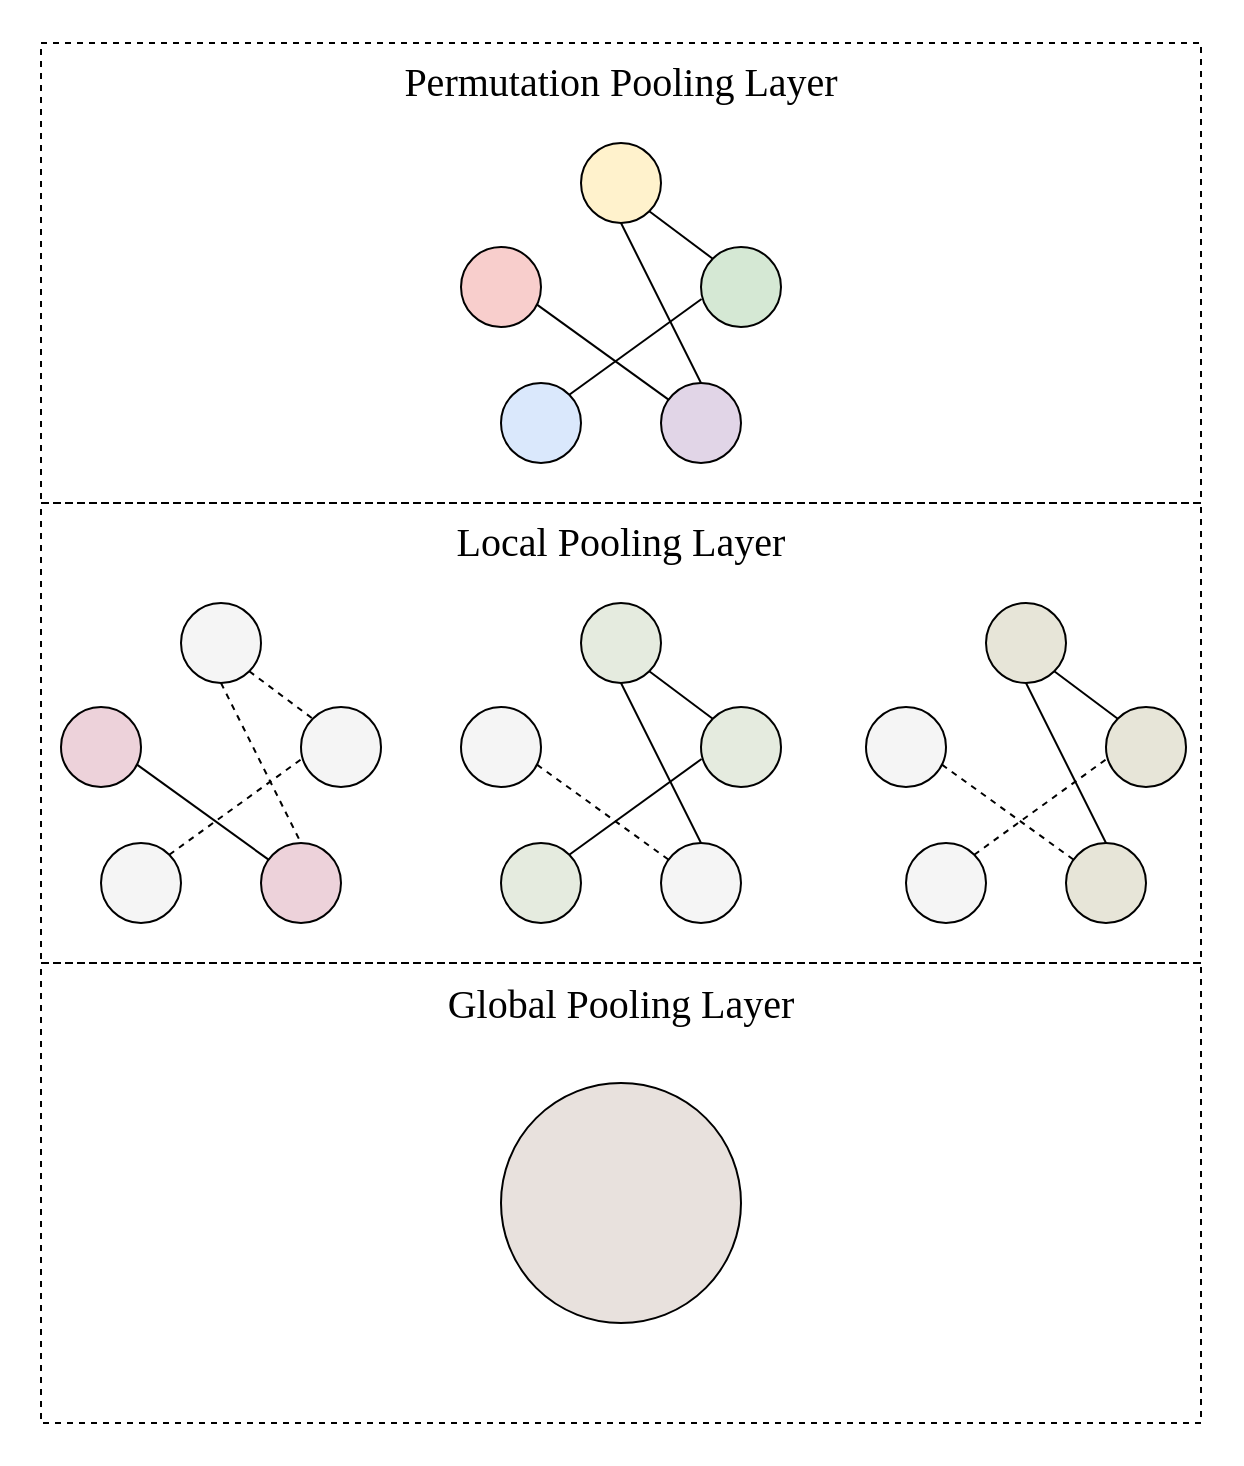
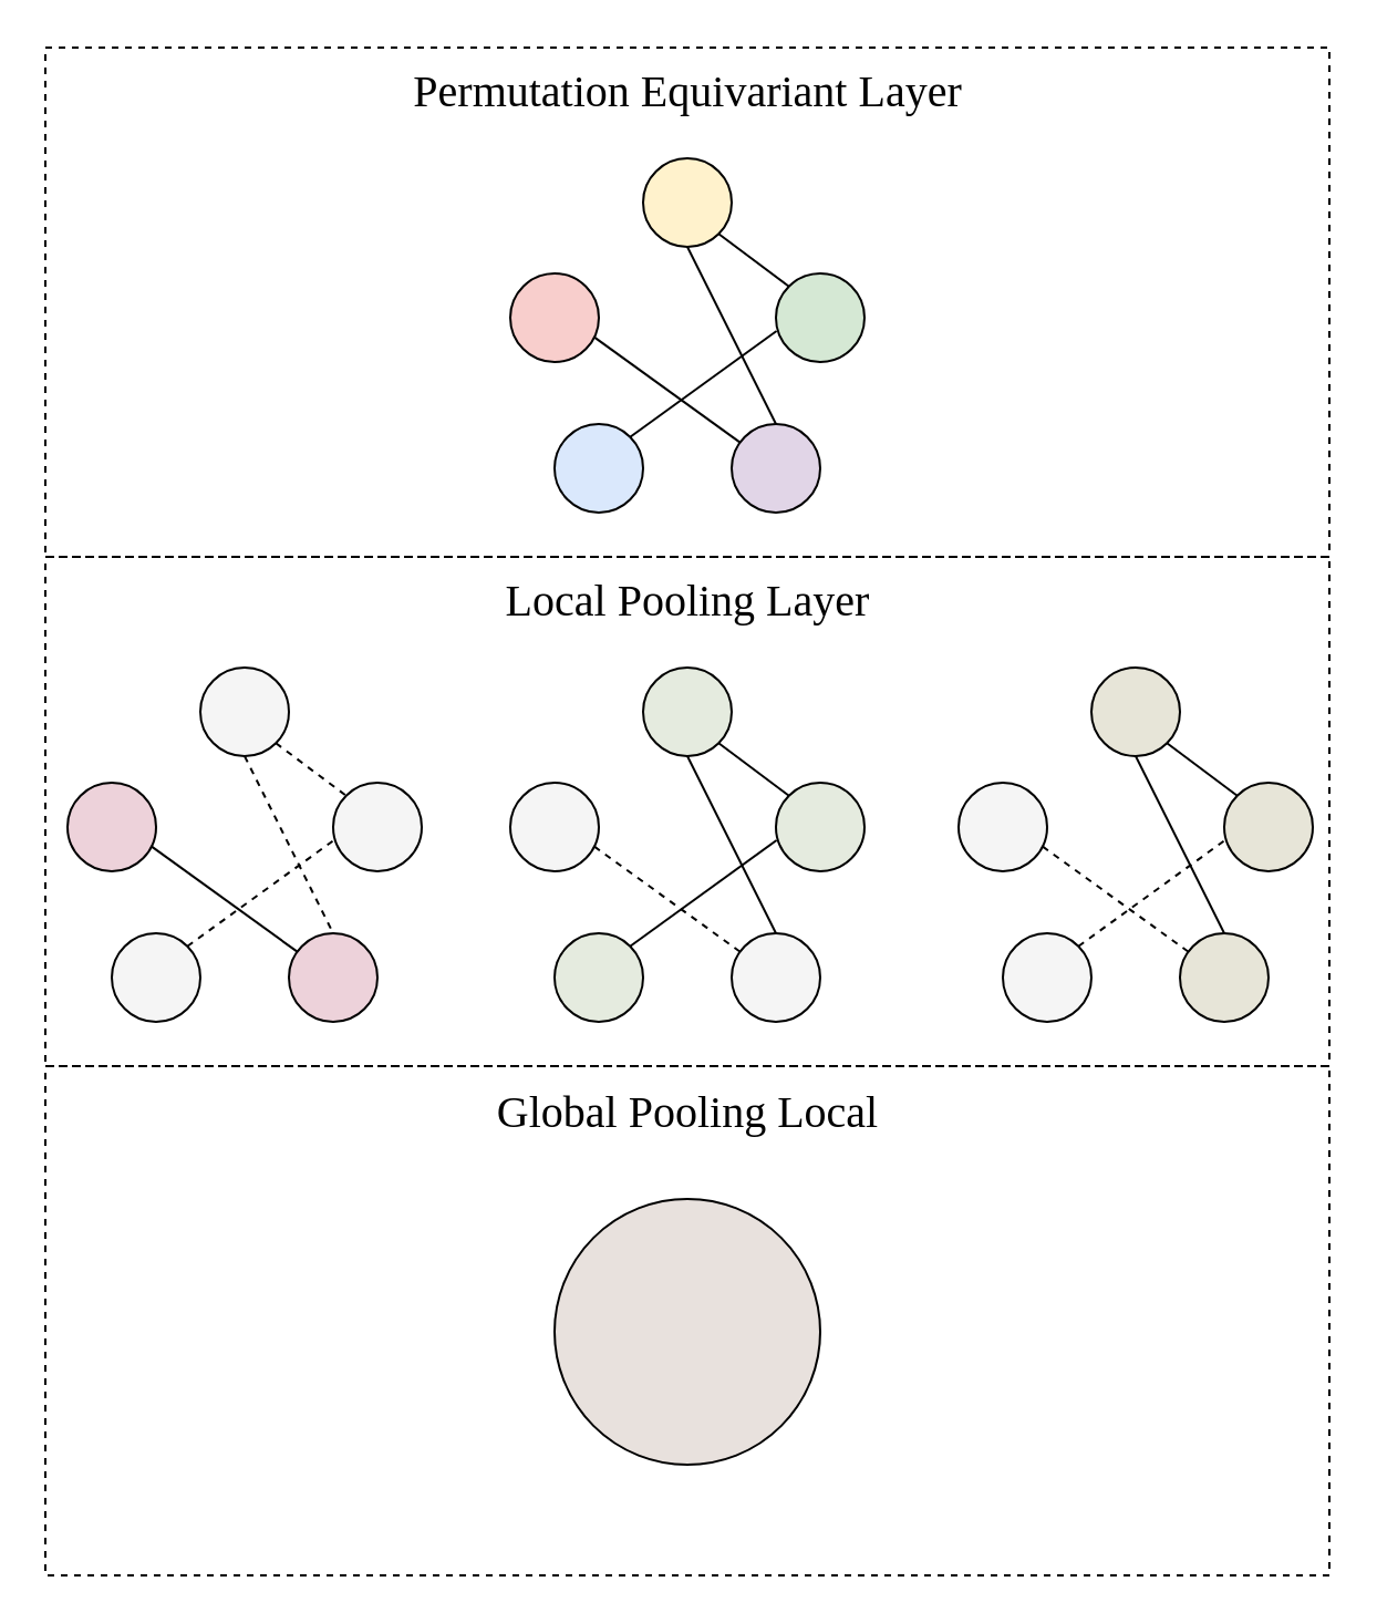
  <mxCell id="0" />
  <mxCell id="1" parent="0" />
  <mxCell id="2" value="" style="rounded=0;whiteSpace=wrap;html=1;fillColor=none;dashed=1;" vertex="1" parent="1"><mxGeometry x="20" y="481" width="580" height="230" as="geometry" /></mxCell>
  <mxCell id="3" value="" style="rounded=0;whiteSpace=wrap;html=1;fillColor=none;dashed=1;" vertex="1" parent="1"><mxGeometry x="20" y="251" width="580" height="230" as="geometry" /></mxCell>
  <mxCell id="4" value="" style="ellipse;whiteSpace=wrap;html=1;aspect=fixed;fillColor=#e5ebdf;strokeColor=#000000;" vertex="1" parent="1"><mxGeometry x="290" y="301" width="40" height="40" as="geometry" /></mxCell>
  <mxCell id="5" value="" style="ellipse;whiteSpace=wrap;html=1;aspect=fixed;fillColor=#f5f5f5;strokeColor=#000000;fontColor=#333333;" vertex="1" parent="1"><mxGeometry x="230" y="353" width="40" height="40" as="geometry" /></mxCell>
  <mxCell id="6" value="" style="ellipse;whiteSpace=wrap;html=1;aspect=fixed;fillColor=#e5ebdf;strokeColor=#000000;" vertex="1" parent="1"><mxGeometry x="350" y="353" width="40" height="40" as="geometry" /></mxCell>
  <mxCell id="7" value="" style="ellipse;whiteSpace=wrap;html=1;aspect=fixed;fillColor=#e5ebdf;strokeColor=#000000;" vertex="1" parent="1"><mxGeometry x="250" y="421" width="40" height="40" as="geometry" /></mxCell>
  <mxCell id="8" value="" style="ellipse;whiteSpace=wrap;html=1;aspect=fixed;fillColor=#f5f5f5;strokeColor=#000000;fontColor=#333333;" vertex="1" parent="1"><mxGeometry x="330" y="421" width="40" height="40" as="geometry" /></mxCell>
  <mxCell id="9" value="" style="endArrow=none;html=1;rounded=0;exitX=1;exitY=0;exitDx=0;exitDy=0;entryX=0.007;entryY=0.65;entryDx=0;entryDy=0;entryPerimeter=0;strokeColor=#000000;" edge="1" parent="1" source="7" target="6"><mxGeometry width="50" height="50" relative="1" as="geometry"><mxPoint x="300" y="451" as="sourcePoint" /><mxPoint x="340" y="451" as="targetPoint" /></mxGeometry></mxCell>
  <mxCell id="10" value="" style="endArrow=none;html=1;rounded=0;exitX=0.95;exitY=0.721;exitDx=0;exitDy=0;exitPerimeter=0;dashed=1;strokeColor=#000000;" edge="1" parent="1" source="5" target="8"><mxGeometry width="50" height="50" relative="1" as="geometry"><mxPoint x="280" y="431" as="sourcePoint" /><mxPoint x="306" y="345" as="targetPoint" /></mxGeometry></mxCell>
  <mxCell id="11" value="" style="endArrow=none;html=1;rounded=0;exitX=1;exitY=1;exitDx=0;exitDy=0;entryX=0;entryY=0;entryDx=0;entryDy=0;strokeColor=#000000;" edge="1" parent="1" source="4" target="6"><mxGeometry width="50" height="50" relative="1" as="geometry"><mxPoint x="274" y="369" as="sourcePoint" /><mxPoint x="305" y="344" as="targetPoint" /></mxGeometry></mxCell>
  <mxCell id="12" value="" style="endArrow=none;html=1;rounded=0;exitX=0.5;exitY=1;exitDx=0;exitDy=0;entryX=0.5;entryY=0;entryDx=0;entryDy=0;strokeColor=#000000;" edge="1" parent="1" source="4" target="8"><mxGeometry width="50" height="50" relative="1" as="geometry"><mxPoint x="334" y="345" as="sourcePoint" /><mxPoint x="366" y="369" as="targetPoint" /></mxGeometry></mxCell>
  <mxCell id="13" value="" style="ellipse;whiteSpace=wrap;html=1;aspect=fixed;fillColor=#e7e5d8;strokeColor=#000000;" vertex="1" parent="1"><mxGeometry x="492.5" y="301" width="40" height="40" as="geometry" /></mxCell>
  <mxCell id="14" value="" style="ellipse;whiteSpace=wrap;html=1;aspect=fixed;fillColor=#f5f5f5;strokeColor=#000000;fontColor=#333333;" vertex="1" parent="1"><mxGeometry x="432.5" y="353" width="40" height="40" as="geometry" /></mxCell>
  <mxCell id="15" value="" style="ellipse;whiteSpace=wrap;html=1;aspect=fixed;fillColor=#e7e5d8;strokeColor=#000000;" vertex="1" parent="1"><mxGeometry x="552.5" y="353" width="40" height="40" as="geometry" /></mxCell>
  <mxCell id="16" value="" style="ellipse;whiteSpace=wrap;html=1;aspect=fixed;fillColor=#f5f5f5;strokeColor=#000000;fontColor=#333333;" vertex="1" parent="1"><mxGeometry x="452.5" y="421" width="40" height="40" as="geometry" /></mxCell>
  <mxCell id="17" value="" style="ellipse;whiteSpace=wrap;html=1;aspect=fixed;fillColor=#e7e5d8;strokeColor=#000000;" vertex="1" parent="1"><mxGeometry x="532.5" y="421" width="40" height="40" as="geometry" /></mxCell>
  <mxCell id="18" value="" style="endArrow=none;html=1;rounded=0;exitX=1;exitY=0;exitDx=0;exitDy=0;entryX=0.007;entryY=0.65;entryDx=0;entryDy=0;entryPerimeter=0;dashed=1;strokeColor=#000000;" edge="1" parent="1" source="16" target="15"><mxGeometry width="50" height="50" relative="1" as="geometry"><mxPoint x="502.5" y="451" as="sourcePoint" /><mxPoint x="542.5" y="451" as="targetPoint" /></mxGeometry></mxCell>
  <mxCell id="19" value="" style="endArrow=none;html=1;rounded=0;exitX=0.95;exitY=0.721;exitDx=0;exitDy=0;exitPerimeter=0;dashed=1;strokeColor=#000000;" edge="1" parent="1" source="14" target="17"><mxGeometry width="50" height="50" relative="1" as="geometry"><mxPoint x="482.5" y="431" as="sourcePoint" /><mxPoint x="508.5" y="345" as="targetPoint" /></mxGeometry></mxCell>
  <mxCell id="20" value="" style="endArrow=none;html=1;rounded=0;exitX=1;exitY=1;exitDx=0;exitDy=0;entryX=0;entryY=0;entryDx=0;entryDy=0;strokeColor=#000000;" edge="1" parent="1" source="13" target="15"><mxGeometry width="50" height="50" relative="1" as="geometry"><mxPoint x="476.5" y="369" as="sourcePoint" /><mxPoint x="507.5" y="344" as="targetPoint" /></mxGeometry></mxCell>
  <mxCell id="21" value="" style="endArrow=none;html=1;rounded=0;exitX=0.5;exitY=1;exitDx=0;exitDy=0;entryX=0.5;entryY=0;entryDx=0;entryDy=0;strokeColor=#000000;" edge="1" parent="1" source="13" target="17"><mxGeometry width="50" height="50" relative="1" as="geometry"><mxPoint x="536.5" y="345" as="sourcePoint" /><mxPoint x="568.5" y="369" as="targetPoint" /></mxGeometry></mxCell>
  <mxCell id="22" value="" style="ellipse;whiteSpace=wrap;html=1;aspect=fixed;fillColor=#f5f5f5;strokeColor=#000000;fontColor=#333333;" vertex="1" parent="1"><mxGeometry x="90" y="301" width="40" height="40" as="geometry" /></mxCell>
  <mxCell id="23" value="" style="ellipse;whiteSpace=wrap;html=1;aspect=fixed;fillColor=#EDD2DA;strokeColor=#000000;" vertex="1" parent="1"><mxGeometry x="30" y="353" width="40" height="40" as="geometry" /></mxCell>
  <mxCell id="24" value="" style="ellipse;whiteSpace=wrap;html=1;aspect=fixed;fillColor=#f5f5f5;strokeColor=#000000;fontColor=#333333;" vertex="1" parent="1"><mxGeometry x="150" y="353" width="40" height="40" as="geometry" /></mxCell>
  <mxCell id="25" value="" style="ellipse;whiteSpace=wrap;html=1;aspect=fixed;fillColor=#f5f5f5;strokeColor=#000000;fontColor=#333333;" vertex="1" parent="1"><mxGeometry x="50" y="421" width="40" height="40" as="geometry" /></mxCell>
  <mxCell id="26" value="" style="ellipse;whiteSpace=wrap;html=1;aspect=fixed;fillColor=#EDD2DA;strokeColor=#000000;" vertex="1" parent="1"><mxGeometry x="130" y="421" width="40" height="40" as="geometry" /></mxCell>
  <mxCell id="27" value="" style="endArrow=none;html=1;rounded=0;exitX=1;exitY=0;exitDx=0;exitDy=0;entryX=0.007;entryY=0.65;entryDx=0;entryDy=0;entryPerimeter=0;dashed=1;strokeColor=#000000;" edge="1" parent="1" source="25" target="24"><mxGeometry width="50" height="50" relative="1" as="geometry"><mxPoint x="100" y="451" as="sourcePoint" /><mxPoint x="140" y="451" as="targetPoint" /></mxGeometry></mxCell>
  <mxCell id="28" value="" style="endArrow=none;html=1;rounded=0;exitX=0.95;exitY=0.721;exitDx=0;exitDy=0;exitPerimeter=0;strokeColor=#000000;" edge="1" parent="1" source="23" target="26"><mxGeometry width="50" height="50" relative="1" as="geometry"><mxPoint x="80" y="431" as="sourcePoint" /><mxPoint x="106" y="345" as="targetPoint" /></mxGeometry></mxCell>
  <mxCell id="29" value="" style="endArrow=none;html=1;rounded=0;exitX=1;exitY=1;exitDx=0;exitDy=0;entryX=0;entryY=0;entryDx=0;entryDy=0;dashed=1;strokeColor=#000000;" edge="1" parent="1" source="22" target="24"><mxGeometry width="50" height="50" relative="1" as="geometry"><mxPoint x="74" y="369" as="sourcePoint" /><mxPoint x="105" y="344" as="targetPoint" /></mxGeometry></mxCell>
  <mxCell id="30" value="" style="endArrow=none;html=1;rounded=0;exitX=0.5;exitY=1;exitDx=0;exitDy=0;entryX=0.5;entryY=0;entryDx=0;entryDy=0;dashed=1;strokeColor=#000000;" edge="1" parent="1" source="22" target="26"><mxGeometry width="50" height="50" relative="1" as="geometry"><mxPoint x="134" y="345" as="sourcePoint" /><mxPoint x="166" y="369" as="targetPoint" /></mxGeometry></mxCell>
  <mxCell id="31" value="" style="ellipse;whiteSpace=wrap;html=1;aspect=fixed;fillColor=#e8e1dd;strokeColor=#000000;fontColor=#333333;" vertex="1" parent="1"><mxGeometry x="250" y="541" width="120" height="120" as="geometry" /></mxCell>
  <mxCell id="32" value="Local Pooling Layer" style="text;html=1;align=center;verticalAlign=middle;resizable=0;points=[];autosize=1;strokeColor=none;fillColor=none;fontFamily=Times New Roman;fontSize=20;" vertex="1" parent="1"><mxGeometry x="215" y="250" width="190" height="40" as="geometry" /></mxCell>
- <mxCell id="33" value="Global Pooling Layer" style="text;html=1;align=center;verticalAlign=middle;resizable=0;points=[];autosize=1;strokeColor=none;fillColor=none;fontFamily=Times New Roman;fontSize=20;" vertex="1" parent="1"><mxGeometry x="210" y="481" width="200" height="40" as="geometry" /></mxCell>
+ <mxCell id="33" value="Global Pooling Local" style="text;html=1;align=center;verticalAlign=middle;resizable=0;points=[];autosize=1;strokeColor=none;fillColor=none;fontFamily=Times New Roman;fontSize=20;" vertex="1" parent="1"><mxGeometry x="210" y="481" width="200" height="40" as="geometry" /></mxCell>
  <mxCell id="34" value="" style="rounded=0;whiteSpace=wrap;html=1;fillColor=none;dashed=1;" vertex="1" parent="1"><mxGeometry x="20" y="21" width="580" height="230" as="geometry" /></mxCell>
  <mxCell id="35" value="" style="ellipse;whiteSpace=wrap;html=1;aspect=fixed;fillColor=#fff2cc;strokeColor=#000000;" vertex="1" parent="1"><mxGeometry x="290" y="71" width="40" height="40" as="geometry" /></mxCell>
  <mxCell id="36" value="" style="ellipse;whiteSpace=wrap;html=1;aspect=fixed;fillColor=#f8cecc;strokeColor=#000000;" vertex="1" parent="1"><mxGeometry x="230" y="123" width="40" height="40" as="geometry" /></mxCell>
  <mxCell id="37" value="" style="ellipse;whiteSpace=wrap;html=1;aspect=fixed;fillColor=#d5e8d4;strokeColor=#000000;" vertex="1" parent="1"><mxGeometry x="350" y="123" width="40" height="40" as="geometry" /></mxCell>
  <mxCell id="38" value="" style="ellipse;whiteSpace=wrap;html=1;aspect=fixed;fillColor=#dae8fc;strokeColor=#000000;" vertex="1" parent="1"><mxGeometry x="250" y="191" width="40" height="40" as="geometry" /></mxCell>
  <mxCell id="39" value="" style="ellipse;whiteSpace=wrap;html=1;aspect=fixed;fillColor=#e1d5e7;strokeColor=#000000;" vertex="1" parent="1"><mxGeometry x="330" y="191" width="40" height="40" as="geometry" /></mxCell>
  <mxCell id="40" value="" style="endArrow=none;html=1;rounded=0;exitX=1;exitY=0;exitDx=0;exitDy=0;entryX=0.007;entryY=0.65;entryDx=0;entryDy=0;entryPerimeter=0;strokeColor=#000000;" edge="1" parent="1" source="38" target="37"><mxGeometry width="50" height="50" relative="1" as="geometry"><mxPoint x="300" y="221" as="sourcePoint" /><mxPoint x="340" y="221" as="targetPoint" /></mxGeometry></mxCell>
  <mxCell id="41" value="" style="endArrow=none;html=1;rounded=0;exitX=0.95;exitY=0.721;exitDx=0;exitDy=0;exitPerimeter=0;strokeColor=#000000;" edge="1" parent="1" source="36" target="39"><mxGeometry width="50" height="50" relative="1" as="geometry"><mxPoint x="280" y="201" as="sourcePoint" /><mxPoint x="306" y="115" as="targetPoint" /></mxGeometry></mxCell>
  <mxCell id="42" value="" style="endArrow=none;html=1;rounded=0;exitX=1;exitY=1;exitDx=0;exitDy=0;entryX=0;entryY=0;entryDx=0;entryDy=0;strokeColor=#000000;" edge="1" parent="1" source="35" target="37"><mxGeometry width="50" height="50" relative="1" as="geometry"><mxPoint x="274" y="139" as="sourcePoint" /><mxPoint x="305" y="114" as="targetPoint" /></mxGeometry></mxCell>
  <mxCell id="43" value="" style="endArrow=none;html=1;rounded=0;exitX=0.5;exitY=1;exitDx=0;exitDy=0;entryX=0.5;entryY=0;entryDx=0;entryDy=0;strokeColor=#000000;" edge="1" parent="1" source="35" target="39"><mxGeometry width="50" height="50" relative="1" as="geometry"><mxPoint x="334" y="115" as="sourcePoint" /><mxPoint x="366" y="139" as="targetPoint" /></mxGeometry></mxCell>
- <mxCell id="44" value="Permutation Pooling Layer" style="text;html=1;align=center;verticalAlign=middle;resizable=0;points=[];autosize=1;strokeColor=none;fillColor=none;fontFamily=Times New Roman;fontSize=20;" vertex="1" parent="1"><mxGeometry x="175" y="20" width="270" height="40" as="geometry" /></mxCell>
+ <mxCell id="44" value="Permutation Equivariant Layer" style="text;html=1;align=center;verticalAlign=middle;resizable=0;points=[];autosize=1;strokeColor=none;fillColor=none;fontFamily=Times New Roman;fontSize=20;" vertex="1" parent="1"><mxGeometry x="175" y="20" width="270" height="40" as="geometry" /></mxCell>
